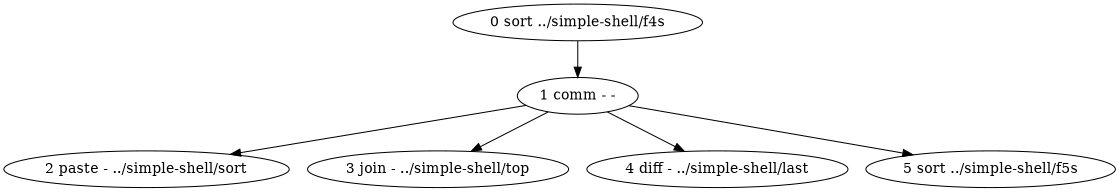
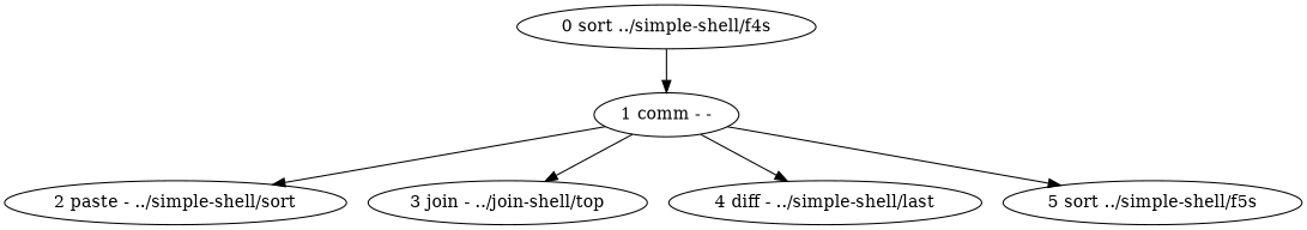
  digraph {
    n1 [label="0 sort ../simple-shell/f4s"]
    n2 [label="1 comm - -"]
    n3 [label="2 paste - ../simple-shell/sort"]
-   n4 [label="3 join - ../simple-shell/top"]
+   n4 [label="3 join - ../join-shell/top"]
    n5 [label="4 diff - ../simple-shell/last"]
    n6 [label="5 sort ../simple-shell/f5s"]
    n1 -> n2
    n2 -> n3
    n2 -> n4
    n2 -> n5
    n2 -> n6
  }
